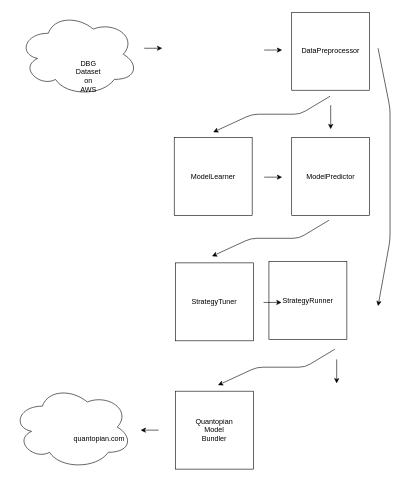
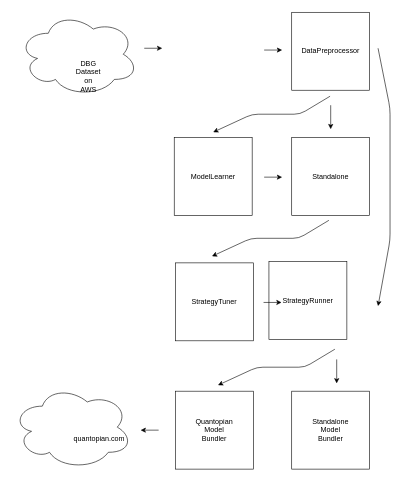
  <mxCell id="0" />
  <mxCell id="1" parent="0" />
  <mxCell id="2" value="" style="ellipse;shape=cloud;whiteSpace=wrap;html=1;strokeColor=#000000;" vertex="1" parent="1"><mxGeometry x="30" y="20" width="200" height="140" as="geometry" /></mxCell>
  <mxCell id="3" value="DBG Dataset on AWS" style="text;html=1;strokeColor=none;fillColor=none;align=center;verticalAlign=middle;whiteSpace=wrap;rounded=0;" vertex="1" parent="1"><mxGeometry x="127" y="117" width="40" height="20" as="geometry" /></mxCell>
  <mxCell id="4" value="DataPreprocessor" style="text;html=1;strokeColor=#000000;fillColor=none;align=center;verticalAlign=middle;whiteSpace=wrap;rounded=0;" vertex="1" parent="1"><mxGeometry x="486" y="20" width="130" height="130" as="geometry" /></mxCell>
  <mxCell id="5" value="ModelLearner" style="text;html=1;strokeColor=#000000;fillColor=none;align=center;verticalAlign=middle;whiteSpace=wrap;rounded=0;" vertex="1" parent="1"><mxGeometry x="290" y="229" width="130" height="130" as="geometry" /></mxCell>
- <mxCell id="6" value="ModelPredictor" style="text;html=1;strokeColor=#000000;fillColor=none;align=center;verticalAlign=middle;whiteSpace=wrap;rounded=0;" vertex="1" parent="1"><mxGeometry x="486" y="229" width="130" height="130" as="geometry" /></mxCell>
+ <mxCell id="6" value="Standalone" style="text;html=1;strokeColor=#000000;fillColor=none;align=center;verticalAlign=middle;whiteSpace=wrap;rounded=0;" vertex="1" parent="1"><mxGeometry x="486" y="229" width="130" height="130" as="geometry" /></mxCell>
  <mxCell id="7" value="" style="endArrow=classic;html=1;" edge="1" parent="1"><mxGeometry width="50" height="50" relative="1" as="geometry"><mxPoint x="240" y="80" as="sourcePoint" /><mxPoint x="270" y="80" as="targetPoint" /></mxGeometry></mxCell>
  <mxCell id="8" value="" style="endArrow=classic;html=1;" edge="1" parent="1"><mxGeometry width="50" height="50" relative="1" as="geometry"><mxPoint x="440" y="83" as="sourcePoint" /><mxPoint x="470" y="83" as="targetPoint" /></mxGeometry></mxCell>
  <mxCell id="9" value="" style="endArrow=classic;html=1;" edge="1" parent="1"><mxGeometry width="50" height="50" relative="1" as="geometry"><mxPoint x="550" y="160" as="sourcePoint" /><mxPoint x="355" y="220" as="targetPoint" /><Array as="points"><mxPoint x="500" y="190" /><mxPoint x="420" y="190" /></Array></mxGeometry></mxCell>
  <mxCell id="10" value="" style="endArrow=classic;html=1;" edge="1" parent="1"><mxGeometry width="50" height="50" relative="1" as="geometry"><mxPoint x="551" y="175" as="sourcePoint" /><mxPoint x="551" y="215" as="targetPoint" /></mxGeometry></mxCell>
  <mxCell id="11" value="" style="endArrow=classic;html=1;" edge="1" parent="1"><mxGeometry width="50" height="50" relative="1" as="geometry"><mxPoint x="440" y="295" as="sourcePoint" /><mxPoint x="470" y="295" as="targetPoint" /></mxGeometry></mxCell>
  <mxCell id="12" value="StrategyTuner" style="text;html=1;strokeColor=#000000;fillColor=none;align=center;verticalAlign=middle;whiteSpace=wrap;rounded=0;" vertex="1" parent="1"><mxGeometry x="292" y="438" width="130" height="130" as="geometry" /></mxCell>
  <mxCell id="13" value="StrategyRunner" style="text;html=1;strokeColor=#000000;fillColor=none;align=center;verticalAlign=middle;whiteSpace=wrap;rounded=0;" vertex="1" parent="1"><mxGeometry x="448" y="436" width="130" height="130" as="geometry" /></mxCell>
  <mxCell id="14" value="" style="endArrow=classic;html=1;" edge="1" parent="1"><mxGeometry width="50" height="50" relative="1" as="geometry"><mxPoint x="548" y="367" as="sourcePoint" /><mxPoint x="353" y="427" as="targetPoint" /><Array as="points"><mxPoint x="498" y="397" /><mxPoint x="418" y="397" /></Array></mxGeometry></mxCell>
  <mxCell id="15" value="" style="endArrow=classic;html=1;" edge="1" parent="1"><mxGeometry width="50" height="50" relative="1" as="geometry"><mxPoint x="439" y="504" as="sourcePoint" /><mxPoint x="469" y="504" as="targetPoint" /></mxGeometry></mxCell>
  <mxCell id="16" value="" style="endArrow=classic;html=1;" edge="1" parent="1"><mxGeometry width="50" height="50" relative="1" as="geometry"><mxPoint x="630" y="80" as="sourcePoint" /><mxPoint x="630" y="510" as="targetPoint" /><Array as="points"><mxPoint x="650" y="180" /><mxPoint x="650" y="400" /></Array></mxGeometry></mxCell>
  <mxCell id="17" value="Quantopian&lt;br&gt;Model&lt;br&gt;Bundler&lt;br&gt;" style="text;html=1;strokeColor=#000000;fillColor=none;align=center;verticalAlign=middle;whiteSpace=wrap;rounded=0;" vertex="1" parent="1"><mxGeometry x="292" y="652" width="130" height="130" as="geometry" /></mxCell>
  <mxCell id="18" value="" style="endArrow=classic;html=1;" edge="1" parent="1"><mxGeometry width="50" height="50" relative="1" as="geometry"><mxPoint x="558" y="582" as="sourcePoint" /><mxPoint x="363" y="642" as="targetPoint" /><Array as="points"><mxPoint x="508" y="612" /><mxPoint x="428" y="612" /></Array></mxGeometry></mxCell>
  <mxCell id="19" value="" style="ellipse;shape=cloud;whiteSpace=wrap;html=1;strokeColor=#000000;" vertex="1" parent="1"><mxGeometry x="20" y="642" width="200" height="140" as="geometry" /></mxCell>
  <mxCell id="20" value="quantopian.com" style="text;html=1;strokeColor=none;fillColor=none;align=center;verticalAlign=middle;whiteSpace=wrap;rounded=0;" vertex="1" parent="1"><mxGeometry x="145" y="722" width="40" height="20" as="geometry" /></mxCell>
  <mxCell id="21" value="" style="endArrow=classic;html=1;" edge="1" parent="1"><mxGeometry width="50" height="50" relative="1" as="geometry"><mxPoint x="264" y="717" as="sourcePoint" /><mxPoint x="234" y="717" as="targetPoint" /></mxGeometry></mxCell>
+ <mxCell id="22" value="Standalone&lt;br&gt;Model&lt;br&gt;Bundler&lt;br&gt;" style="text;html=1;strokeColor=#000000;fillColor=none;align=center;verticalAlign=middle;whiteSpace=wrap;rounded=0;" vertex="1" parent="1"><mxGeometry x="486" y="652" width="130" height="130" as="geometry" /></mxCell>
  <mxCell id="23" value="" style="endArrow=classic;html=1;" edge="1" parent="1"><mxGeometry width="50" height="50" relative="1" as="geometry"><mxPoint x="561" y="599" as="sourcePoint" /><mxPoint x="561" y="639" as="targetPoint" /></mxGeometry></mxCell>
